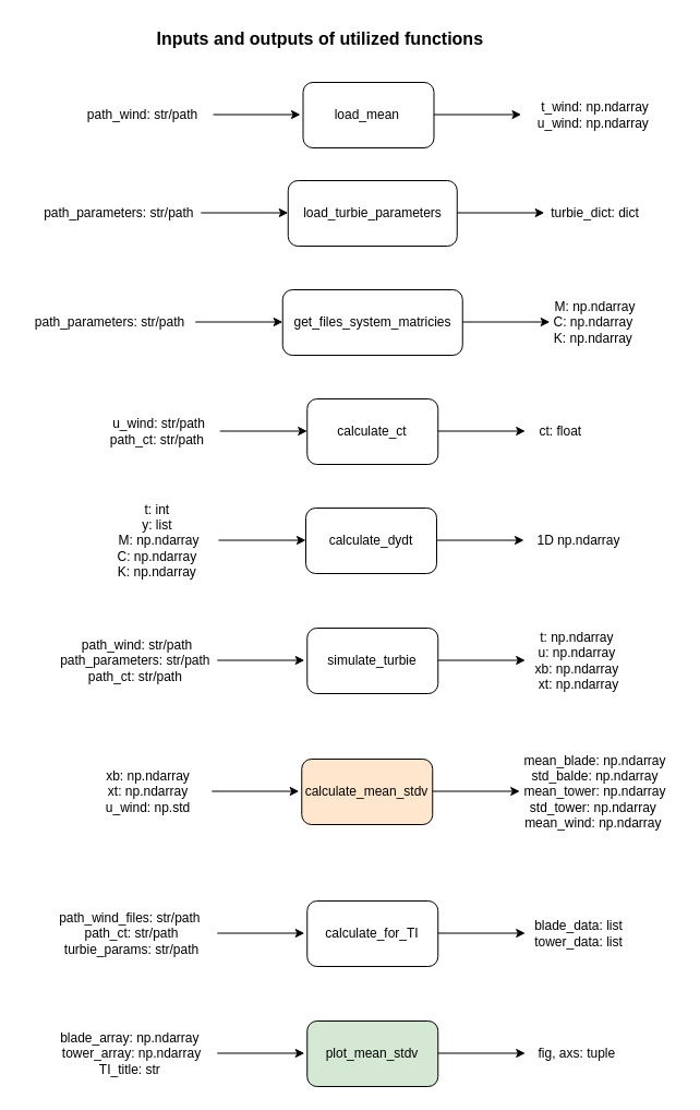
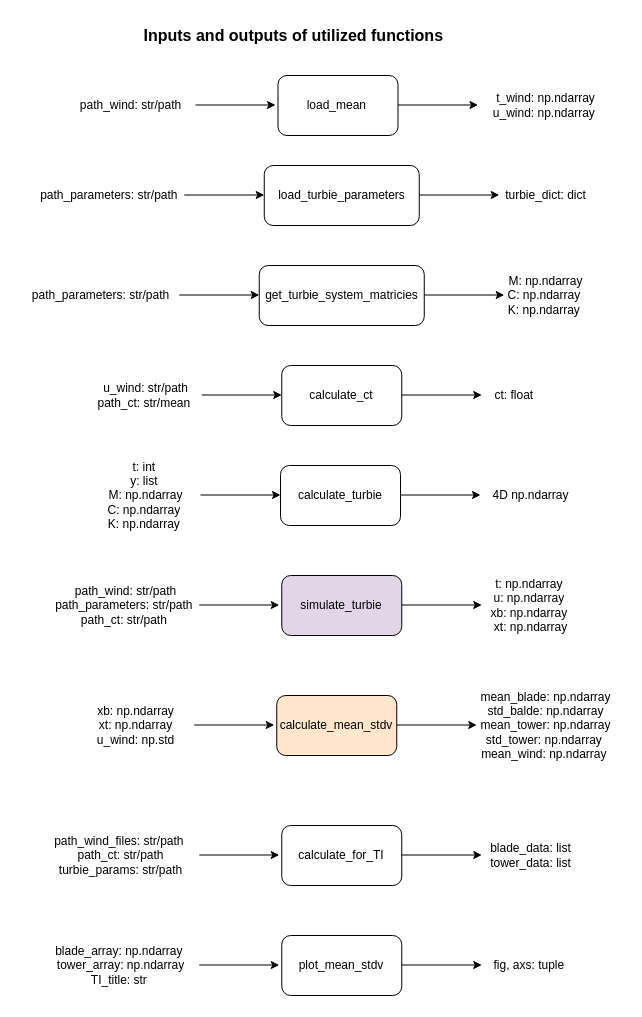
  <mxCell id="0" />
  <mxCell id="1" parent="0" />
- <mxCell id="2" value="simulate_turbie" style="rounded=1;whiteSpace=wrap;html=1;" vertex="1" parent="1"><mxGeometry x="281.25" y="575" width="120" height="60" as="geometry" /></mxCell>
- <mxCell id="3" value="get_files_system_matricies" style="rounded=1;whiteSpace=wrap;html=1;" vertex="1" parent="1"><mxGeometry x="258.75" y="265" width="165" height="60" as="geometry" /></mxCell>
+ <mxCell id="2" value="simulate_turbie" style="rounded=1;whiteSpace=wrap;html=1;fillColor=#e1d5e7;" vertex="1" parent="1"><mxGeometry x="281.25" y="575" width="120" height="60" as="geometry" /></mxCell>
+ <mxCell id="3" value="get_turbie_system_matricies" style="rounded=1;whiteSpace=wrap;html=1;" vertex="1" parent="1"><mxGeometry x="258.75" y="265" width="165" height="60" as="geometry" /></mxCell>
  <mxCell id="4" value="load_mean&amp;nbsp;" style="rounded=1;whiteSpace=wrap;html=1;" vertex="1" parent="1"><mxGeometry x="277.5" y="75" width="120" height="60" as="geometry" /></mxCell>
  <mxCell id="5" value="load_turbie_parameters" style="rounded=1;whiteSpace=wrap;html=1;" vertex="1" parent="1"><mxGeometry x="263.75" y="165" width="155" height="60" as="geometry" /></mxCell>
  <mxCell id="6" value="calculate_ct" style="rounded=1;whiteSpace=wrap;html=1;" vertex="1" parent="1"><mxGeometry x="281.25" y="365" width="120" height="60" as="geometry" /></mxCell>
- <mxCell id="7" value="calculate_dydt" style="rounded=1;whiteSpace=wrap;html=1;" vertex="1" parent="1"><mxGeometry x="280" y="465" width="120" height="60" as="geometry" /></mxCell>
+ <mxCell id="7" value="calculate_turbie" style="rounded=1;whiteSpace=wrap;html=1;" vertex="1" parent="1"><mxGeometry x="280" y="465" width="120" height="60" as="geometry" /></mxCell>
  <mxCell id="8" value="" style="endArrow=classic;html=1;rounded=0;" edge="1" parent="1"><mxGeometry width="50" height="50" relative="1" as="geometry"><mxPoint x="178.75" y="294.5" as="sourcePoint" /><mxPoint x="258.75" y="294.5" as="targetPoint" /></mxGeometry></mxCell>
  <mxCell id="9" value="" style="endArrow=classic;html=1;rounded=0;" edge="1" parent="1"><mxGeometry width="50" height="50" relative="1" as="geometry"><mxPoint x="423.75" y="294.5" as="sourcePoint" /><mxPoint x="503.75" y="294.5" as="targetPoint" /></mxGeometry></mxCell>
  <mxCell id="10" value="" style="endArrow=classic;html=1;rounded=0;" edge="1" parent="1"><mxGeometry width="50" height="50" relative="1" as="geometry"><mxPoint x="183.75" y="194.5" as="sourcePoint" /><mxPoint x="263.75" y="194.5" as="targetPoint" /></mxGeometry></mxCell>
  <mxCell id="11" value="" style="endArrow=classic;html=1;rounded=0;" edge="1" parent="1"><mxGeometry width="50" height="50" relative="1" as="geometry"><mxPoint x="418.75" y="194.5" as="sourcePoint" /><mxPoint x="498.75" y="194.5" as="targetPoint" /></mxGeometry></mxCell>
  <mxCell id="12" value="" style="endArrow=classic;html=1;rounded=0;" edge="1" parent="1"><mxGeometry width="50" height="50" relative="1" as="geometry"><mxPoint x="195" y="104.5" as="sourcePoint" /><mxPoint x="275" y="104.5" as="targetPoint" /></mxGeometry></mxCell>
  <mxCell id="13" value="" style="endArrow=classic;html=1;rounded=0;" edge="1" parent="1"><mxGeometry width="50" height="50" relative="1" as="geometry"><mxPoint x="397.5" y="104.5" as="sourcePoint" /><mxPoint x="477.5" y="104.5" as="targetPoint" /></mxGeometry></mxCell>
  <mxCell id="14" value="" style="endArrow=classic;html=1;rounded=0;" edge="1" parent="1"><mxGeometry width="50" height="50" relative="1" as="geometry"><mxPoint x="201.25" y="394.5" as="sourcePoint" /><mxPoint x="281.25" y="394.5" as="targetPoint" /></mxGeometry></mxCell>
  <mxCell id="15" value="" style="endArrow=classic;html=1;rounded=0;" edge="1" parent="1"><mxGeometry width="50" height="50" relative="1" as="geometry"><mxPoint x="401.25" y="394.5" as="sourcePoint" /><mxPoint x="481.25" y="394.5" as="targetPoint" /></mxGeometry></mxCell>
  <mxCell id="16" value="" style="endArrow=classic;html=1;rounded=0;" edge="1" parent="1"><mxGeometry width="50" height="50" relative="1" as="geometry"><mxPoint x="200" y="494.5" as="sourcePoint" /><mxPoint x="280" y="494.5" as="targetPoint" /></mxGeometry></mxCell>
  <mxCell id="17" value="" style="endArrow=classic;html=1;rounded=0;" edge="1" parent="1"><mxGeometry width="50" height="50" relative="1" as="geometry"><mxPoint x="400" y="494.5" as="sourcePoint" /><mxPoint x="480" y="494.5" as="targetPoint" /></mxGeometry></mxCell>
  <mxCell id="18" value="" style="endArrow=classic;html=1;rounded=0;" edge="1" parent="1"><mxGeometry width="50" height="50" relative="1" as="geometry"><mxPoint x="198.75" y="604.5" as="sourcePoint" /><mxPoint x="278.75" y="604.5" as="targetPoint" /></mxGeometry></mxCell>
  <mxCell id="19" value="" style="endArrow=classic;html=1;rounded=0;" edge="1" parent="1"><mxGeometry width="50" height="50" relative="1" as="geometry"><mxPoint x="401.25" y="604.5" as="sourcePoint" /><mxPoint x="481.25" y="604.5" as="targetPoint" /></mxGeometry></mxCell>
  <mxCell id="20" value="path_wind: str/path" style="text;html=1;align=center;verticalAlign=middle;resizable=0;points=[];autosize=1;strokeColor=none;fillColor=none;" vertex="1" parent="1"><mxGeometry x="70" y="90" width="120" height="30" as="geometry" /></mxCell>
  <mxCell id="21" value="path_parameters: str/path&amp;nbsp;" style="text;html=1;align=center;verticalAlign=middle;resizable=0;points=[];autosize=1;strokeColor=none;fillColor=none;" vertex="1" parent="1"><mxGeometry x="30" y="180" width="160" height="30" as="geometry" /></mxCell>
  <mxCell id="22" value="t_wind: np.ndarray&lt;div&gt;u_wind: np.ndarray&amp;nbsp;&lt;/div&gt;" style="text;html=1;align=center;verticalAlign=middle;resizable=0;points=[];autosize=1;strokeColor=none;fillColor=none;" vertex="1" parent="1"><mxGeometry x="480" y="85" width="130" height="40" as="geometry" /></mxCell>
  <mxCell id="23" value="turbie_dict: dict" style="text;html=1;align=center;verticalAlign=middle;resizable=0;points=[];autosize=1;strokeColor=none;fillColor=none;" vertex="1" parent="1"><mxGeometry x="495" y="180" width="100" height="30" as="geometry" /></mxCell>
  <mxCell id="24" value="path_parameters: str/path" style="text;html=1;align=center;verticalAlign=middle;resizable=0;points=[];autosize=1;strokeColor=none;fillColor=none;" vertex="1" parent="1"><mxGeometry x="20" y="280" width="160" height="30" as="geometry" /></mxCell>
  <mxCell id="25" value="M: np.ndarray&lt;div&gt;C: np.ndarray&amp;nbsp;&lt;/div&gt;&lt;div&gt;K: np.ndarray&amp;nbsp;&lt;/div&gt;" style="text;html=1;align=center;verticalAlign=middle;resizable=0;points=[];autosize=1;strokeColor=none;fillColor=none;" vertex="1" parent="1"><mxGeometry x="495" y="265" width="100" height="60" as="geometry" /></mxCell>
- <mxCell id="26" value="u_wind: str/path&lt;div&gt;path_ct: str/path&amp;nbsp;&lt;/div&gt;" style="text;html=1;align=center;verticalAlign=middle;resizable=0;points=[];autosize=1;strokeColor=none;fillColor=none;" vertex="1" parent="1"><mxGeometry x="90" y="375" width="110" height="40" as="geometry" /></mxCell>
+ <mxCell id="26" value="u_wind: str/path&lt;div&gt;path_ct: str/mean&amp;nbsp;&lt;/div&gt;" style="text;html=1;align=center;verticalAlign=middle;resizable=0;points=[];autosize=1;strokeColor=none;fillColor=none;" vertex="1" parent="1"><mxGeometry x="90" y="375" width="110" height="40" as="geometry" /></mxCell>
  <mxCell id="27" value="ct: float&amp;nbsp;" style="text;html=1;align=center;verticalAlign=middle;resizable=0;points=[];autosize=1;strokeColor=none;fillColor=none;" vertex="1" parent="1"><mxGeometry x="480" y="380" width="70" height="30" as="geometry" /></mxCell>
  <mxCell id="28" value="t: int&amp;nbsp;&lt;div&gt;y: list&amp;nbsp;&lt;/div&gt;&lt;div&gt;M: np.ndarray&lt;/div&gt;&lt;div&gt;C: np.ndarray&amp;nbsp;&lt;/div&gt;&lt;div&gt;K: np.ndarray&amp;nbsp;&lt;/div&gt;" style="text;html=1;align=center;verticalAlign=middle;resizable=0;points=[];autosize=1;strokeColor=none;fillColor=none;" vertex="1" parent="1"><mxGeometry x="95" y="450" width="100" height="90" as="geometry" /></mxCell>
- <mxCell id="29" value="1D np.ndarray" style="text;html=1;align=center;verticalAlign=middle;resizable=0;points=[];autosize=1;strokeColor=none;fillColor=none;" vertex="1" parent="1"><mxGeometry x="480" y="480" width="100" height="30" as="geometry" /></mxCell>
+ <mxCell id="29" value="4D np.ndarray" style="text;html=1;align=center;verticalAlign=middle;resizable=0;points=[];autosize=1;strokeColor=none;fillColor=none;" vertex="1" parent="1"><mxGeometry x="480" y="480" width="100" height="30" as="geometry" /></mxCell>
  <mxCell id="30" value="t: np.ndarray&amp;nbsp;&lt;div&gt;u: np.ndarray&amp;nbsp;&lt;/div&gt;&lt;div&gt;xb: np.ndarray&amp;nbsp;&lt;/div&gt;&lt;div&gt;xt: np.ndarray&lt;/div&gt;" style="text;html=1;align=center;verticalAlign=middle;resizable=0;points=[];autosize=1;strokeColor=none;fillColor=none;" vertex="1" parent="1"><mxGeometry x="480" y="570" width="100" height="70" as="geometry" /></mxCell>
  <mxCell id="31" value="calculate_mean_stdv" style="rounded=1;whiteSpace=wrap;html=1;fillColor=#ffe6cc;" vertex="1" parent="1"><mxGeometry x="276.25" y="695" width="120" height="60" as="geometry" /></mxCell>
  <mxCell id="32" value="" style="endArrow=classic;html=1;rounded=0;" edge="1" parent="1"><mxGeometry width="50" height="50" relative="1" as="geometry"><mxPoint x="193.75" y="724.5" as="sourcePoint" /><mxPoint x="273.75" y="724.5" as="targetPoint" /></mxGeometry></mxCell>
  <mxCell id="33" value="" style="endArrow=classic;html=1;rounded=0;" edge="1" parent="1"><mxGeometry width="50" height="50" relative="1" as="geometry"><mxPoint x="396.25" y="724.5" as="sourcePoint" /><mxPoint x="476.25" y="724.5" as="targetPoint" /></mxGeometry></mxCell>
  <mxCell id="34" value="xb: np.ndarray&lt;div&gt;xt: np.ndarray&lt;/div&gt;&lt;div&gt;u_wind: np.std&lt;/div&gt;" style="text;html=1;align=center;verticalAlign=middle;resizable=0;points=[];autosize=1;strokeColor=none;fillColor=none;" vertex="1" parent="1"><mxGeometry x="70" y="695" width="130" height="60" as="geometry" /></mxCell>
  <mxCell id="35" value="calculate_for_TI" style="rounded=1;whiteSpace=wrap;html=1;" vertex="1" parent="1"><mxGeometry x="281.25" y="825" width="120" height="60" as="geometry" /></mxCell>
  <mxCell id="36" value="" style="endArrow=classic;html=1;rounded=0;" edge="1" parent="1"><mxGeometry width="50" height="50" relative="1" as="geometry"><mxPoint x="198.75" y="854.5" as="sourcePoint" /><mxPoint x="278.75" y="854.5" as="targetPoint" /></mxGeometry></mxCell>
  <mxCell id="37" value="" style="endArrow=classic;html=1;rounded=0;" edge="1" parent="1"><mxGeometry width="50" height="50" relative="1" as="geometry"><mxPoint x="401.25" y="854.5" as="sourcePoint" /><mxPoint x="481.25" y="854.5" as="targetPoint" /></mxGeometry></mxCell>
  <mxCell id="38" value="path_wind_files: str/path&amp;nbsp;&lt;div&gt;path_ct: str/path&lt;/div&gt;&lt;div&gt;turbie_params: str/path&lt;/div&gt;" style="text;html=1;align=center;verticalAlign=middle;resizable=0;points=[];autosize=1;strokeColor=none;fillColor=none;" vertex="1" parent="1"><mxGeometry x="40" y="825" width="160" height="60" as="geometry" /></mxCell>
  <mxCell id="39" value="blade_data: list&lt;div&gt;tower_data: list&lt;/div&gt;" style="text;html=1;align=center;verticalAlign=middle;resizable=0;points=[];autosize=1;strokeColor=none;fillColor=none;" vertex="1" parent="1"><mxGeometry x="480" y="835" width="100" height="40" as="geometry" /></mxCell>
  <mxCell id="40" value="mean_blade: np.ndarray&lt;div&gt;std_balde: np.ndarray&lt;/div&gt;&lt;div&gt;mean_tower: np.ndarray&lt;/div&gt;&lt;div&gt;std_tower: np.ndarray&amp;nbsp;&lt;/div&gt;&lt;div&gt;mean_wind: np.ndarray&amp;nbsp;&lt;/div&gt;" style="text;html=1;align=center;verticalAlign=middle;resizable=0;points=[];autosize=1;strokeColor=none;fillColor=none;" vertex="1" parent="1"><mxGeometry x="470" y="680" width="150" height="90" as="geometry" /></mxCell>
- <mxCell id="41" value="plot_mean_stdv" style="rounded=1;whiteSpace=wrap;html=1;fillColor=#d5e8d4;" vertex="1" parent="1"><mxGeometry x="281.25" y="935" width="120" height="60" as="geometry" /></mxCell>
+ <mxCell id="41" value="plot_mean_stdv" style="rounded=1;whiteSpace=wrap;html=1;" vertex="1" parent="1"><mxGeometry x="281.25" y="935" width="120" height="60" as="geometry" /></mxCell>
  <mxCell id="42" value="" style="endArrow=classic;html=1;rounded=0;" edge="1" parent="1"><mxGeometry width="50" height="50" relative="1" as="geometry"><mxPoint x="198.75" y="964.5" as="sourcePoint" /><mxPoint x="278.75" y="964.5" as="targetPoint" /></mxGeometry></mxCell>
  <mxCell id="43" value="" style="endArrow=classic;html=1;rounded=0;" edge="1" parent="1"><mxGeometry width="50" height="50" relative="1" as="geometry"><mxPoint x="401.25" y="964.5" as="sourcePoint" /><mxPoint x="481.25" y="964.5" as="targetPoint" /></mxGeometry></mxCell>
  <mxCell id="44" value="blade_array: np.ndarray&amp;nbsp;&lt;div&gt;tower_array: np.ndarray&lt;br&gt;&lt;div&gt;TI_title: str&amp;nbsp;&lt;/div&gt;&lt;/div&gt;" style="text;html=1;align=center;verticalAlign=middle;resizable=0;points=[];autosize=1;strokeColor=none;fillColor=none;" vertex="1" parent="1"><mxGeometry x="45" y="935" width="150" height="60" as="geometry" /></mxCell>
  <mxCell id="45" value="fig, axs: tuple&amp;nbsp;" style="text;html=1;align=center;verticalAlign=middle;resizable=0;points=[];autosize=1;strokeColor=none;fillColor=none;" vertex="1" parent="1"><mxGeometry x="480" y="950" width="100" height="30" as="geometry" /></mxCell>
  <mxCell id="46" value="&lt;b&gt;&lt;font style=&quot;font-size: 16px;&quot;&gt;Inputs and outputs of utilized functions&amp;nbsp;&lt;/font&gt;&lt;/b&gt;" style="text;html=1;align=center;verticalAlign=middle;resizable=0;points=[];autosize=1;strokeColor=none;fillColor=none;" vertex="1" parent="1"><mxGeometry x="130" y="20" width="330" height="30" as="geometry" /></mxCell>
  <mxCell id="47" value="path_wind: str/path&lt;div&gt;path_parameters: str/path&amp;nbsp;&lt;/div&gt;&lt;div&gt;path_ct: str/path&amp;nbsp;&lt;/div&gt;" style="text;html=1;align=center;verticalAlign=middle;resizable=0;points=[];autosize=1;strokeColor=none;fillColor=none;" vertex="1" parent="1"><mxGeometry x="45" y="575" width="160" height="60" as="geometry" /></mxCell>
